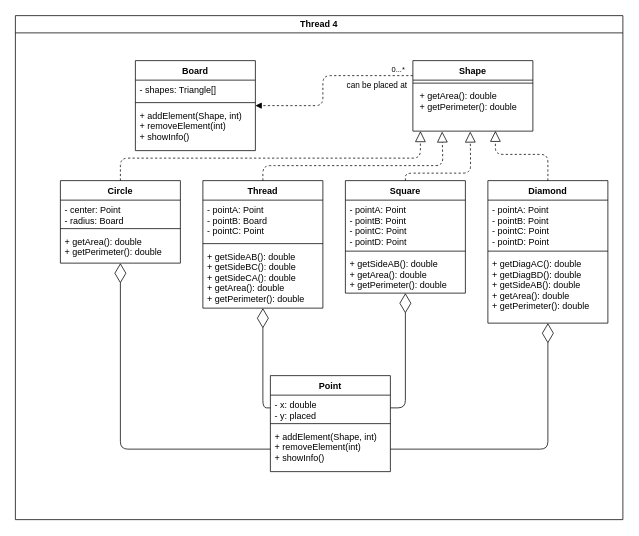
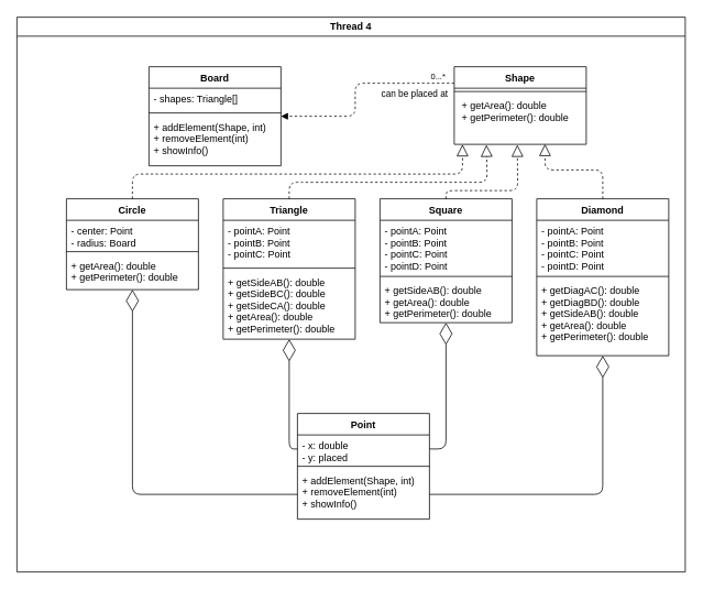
  <mxCell id="0" />
  <mxCell id="1" parent="0" />
  <mxCell id="2" value="Thread 4" style="swimlane;whiteSpace=wrap" parent="1" vertex="1"><mxGeometry x="20" y="20" width="810" height="672" as="geometry"><mxRectangle x="164.5" y="128" width="80" height="23" as="alternateBounds" /></mxGeometry></mxCell>
  <mxCell id="3" value="Board" style="swimlane;fontStyle=1;align=center;verticalAlign=top;childLayout=stackLayout;horizontal=1;startSize=26;horizontalStack=0;resizeParent=1;resizeParentMax=0;resizeLast=0;collapsible=1;marginBottom=0;" parent="2" vertex="1"><mxGeometry x="160" y="60" width="160" height="120" as="geometry" /></mxCell>
  <mxCell id="4" value="- shapes: Triangle[]" style="text;strokeColor=none;fillColor=none;align=left;verticalAlign=top;spacingLeft=4;spacingRight=4;overflow=hidden;rotatable=0;points=[[0,0.5],[1,0.5]];portConstraint=eastwest;" parent="3" vertex="1"><mxGeometry y="26" width="160" height="26" as="geometry" /></mxCell>
  <mxCell id="5" value="" style="line;strokeWidth=1;fillColor=none;align=left;verticalAlign=middle;spacingTop=-1;spacingLeft=3;spacingRight=3;rotatable=0;labelPosition=right;points=[];portConstraint=eastwest;" parent="3" vertex="1"><mxGeometry y="52" width="160" height="8" as="geometry" /></mxCell>
  <mxCell id="6" value="+ addElement(Shape, int)&#10;+ removeElement(int)&#10;+ showInfo()&#10;" style="text;strokeColor=none;fillColor=none;align=left;verticalAlign=top;spacingLeft=4;spacingRight=4;overflow=hidden;rotatable=0;points=[[0,0.5],[1,0.5]];portConstraint=eastwest;" parent="3" vertex="1"><mxGeometry y="60" width="160" height="60" as="geometry" /></mxCell>
  <mxCell id="7" value="Shape" style="swimlane;fontStyle=1;align=center;verticalAlign=top;childLayout=stackLayout;horizontal=1;startSize=26;horizontalStack=0;resizeParent=1;resizeParentMax=0;resizeLast=0;collapsible=1;marginBottom=0;" parent="2" vertex="1"><mxGeometry x="530" y="60" width="160" height="94" as="geometry" /></mxCell>
  <mxCell id="8" value="" style="line;strokeWidth=1;fillColor=none;align=left;verticalAlign=middle;spacingTop=-1;spacingLeft=3;spacingRight=3;rotatable=0;labelPosition=right;points=[];portConstraint=eastwest;" parent="7" vertex="1"><mxGeometry y="26" width="160" height="8" as="geometry" /></mxCell>
  <mxCell id="9" value=" + getArea(): double&#10; + getPerimeter(): double&#10; &#10;" style="text;strokeColor=none;fillColor=none;align=left;verticalAlign=top;spacingLeft=4;spacingRight=4;overflow=hidden;rotatable=0;points=[[0,0.5],[1,0.5]];portConstraint=eastwest;" parent="7" vertex="1"><mxGeometry y="34" width="160" height="60" as="geometry" /></mxCell>
  <mxCell id="10" value="Point" style="swimlane;fontStyle=1;align=center;verticalAlign=top;childLayout=stackLayout;horizontal=1;startSize=26;horizontalStack=0;resizeParent=1;resizeParentMax=0;resizeLast=0;collapsible=1;marginBottom=0;" parent="2" vertex="1"><mxGeometry x="340" y="480" width="160" height="128" as="geometry" /></mxCell>
  <mxCell id="11" value="- x: double&#10;- y: placed" style="text;strokeColor=none;fillColor=none;align=left;verticalAlign=top;spacingLeft=4;spacingRight=4;overflow=hidden;rotatable=0;points=[[0,0.5],[1,0.5]];portConstraint=eastwest;" parent="10" vertex="1"><mxGeometry y="26" width="160" height="34" as="geometry" /></mxCell>
  <mxCell id="12" value="" style="line;strokeWidth=1;fillColor=none;align=left;verticalAlign=middle;spacingTop=-1;spacingLeft=3;spacingRight=3;rotatable=0;labelPosition=right;points=[];portConstraint=eastwest;" parent="10" vertex="1"><mxGeometry y="60" width="160" height="8" as="geometry" /></mxCell>
  <mxCell id="13" value="+ addElement(Shape, int)&#10;+ removeElement(int)&#10;+ showInfo()&#10;" style="text;strokeColor=none;fillColor=none;align=left;verticalAlign=top;spacingLeft=4;spacingRight=4;overflow=hidden;rotatable=0;points=[[0,0.5],[1,0.5]];portConstraint=eastwest;" parent="10" vertex="1"><mxGeometry y="68" width="160" height="60" as="geometry" /></mxCell>
  <mxCell id="14" value="Circle" style="swimlane;fontStyle=1;align=center;verticalAlign=top;childLayout=stackLayout;horizontal=1;startSize=26;horizontalStack=0;resizeParent=1;resizeParentMax=0;resizeLast=0;collapsible=1;marginBottom=0;" parent="2" vertex="1"><mxGeometry x="60" y="220" width="160" height="110" as="geometry"><mxRectangle x="30" y="192" width="70" height="26" as="alternateBounds" /></mxGeometry></mxCell>
  <mxCell id="15" value="- center: Point&#10;- radius: Board" style="text;strokeColor=none;fillColor=none;align=left;verticalAlign=top;spacingLeft=4;spacingRight=4;overflow=hidden;rotatable=0;points=[[0,0.5],[1,0.5]];portConstraint=eastwest;" parent="14" vertex="1"><mxGeometry y="26" width="160" height="34" as="geometry" /></mxCell>
  <mxCell id="16" value="" style="line;strokeWidth=1;fillColor=none;align=left;verticalAlign=middle;spacingTop=-1;spacingLeft=3;spacingRight=3;rotatable=0;labelPosition=right;points=[];portConstraint=eastwest;" parent="14" vertex="1"><mxGeometry y="60" width="160" height="8" as="geometry" /></mxCell>
  <mxCell id="17" value="+ getArea(): double&#10;+ getPerimeter(): double&#10;&#10;" style="text;strokeColor=none;fillColor=none;align=left;verticalAlign=top;spacingLeft=4;spacingRight=4;overflow=hidden;rotatable=0;points=[[0,0.5],[1,0.5]];portConstraint=eastwest;" parent="14" vertex="1"><mxGeometry y="68" width="160" height="42" as="geometry" /></mxCell>
- <mxCell id="18" value="Thread" style="swimlane;fontStyle=1;align=center;verticalAlign=top;childLayout=stackLayout;horizontal=1;startSize=26;horizontalStack=0;resizeParent=1;resizeParentMax=0;resizeLast=0;collapsible=1;marginBottom=0;" parent="2" vertex="1"><mxGeometry x="250" y="220" width="160" height="170" as="geometry"><mxRectangle x="30" y="192" width="70" height="26" as="alternateBounds" /></mxGeometry></mxCell>
- <mxCell id="19" value="- pointA: Point&#10;- pointB: Board&#10;- pointC: Point" style="text;strokeColor=none;fillColor=none;align=left;verticalAlign=top;spacingLeft=4;spacingRight=4;overflow=hidden;rotatable=0;points=[[0,0.5],[1,0.5]];portConstraint=eastwest;" parent="18" vertex="1"><mxGeometry y="26" width="160" height="54" as="geometry" /></mxCell>
+ <mxCell id="18" value="Triangle" style="swimlane;fontStyle=1;align=center;verticalAlign=top;childLayout=stackLayout;horizontal=1;startSize=26;horizontalStack=0;resizeParent=1;resizeParentMax=0;resizeLast=0;collapsible=1;marginBottom=0;" parent="2" vertex="1"><mxGeometry x="250" y="220" width="160" height="170" as="geometry"><mxRectangle x="30" y="192" width="70" height="26" as="alternateBounds" /></mxGeometry></mxCell>
+ <mxCell id="19" value="- pointA: Point&#10;- pointB: Point&#10;- pointC: Point" style="text;strokeColor=none;fillColor=none;align=left;verticalAlign=top;spacingLeft=4;spacingRight=4;overflow=hidden;rotatable=0;points=[[0,0.5],[1,0.5]];portConstraint=eastwest;" parent="18" vertex="1"><mxGeometry y="26" width="160" height="54" as="geometry" /></mxCell>
  <mxCell id="20" value="" style="line;strokeWidth=1;fillColor=none;align=left;verticalAlign=middle;spacingTop=-1;spacingLeft=3;spacingRight=3;rotatable=0;labelPosition=right;points=[];portConstraint=eastwest;" parent="18" vertex="1"><mxGeometry y="80" width="160" height="8" as="geometry" /></mxCell>
  <mxCell id="21" value="+ getSideAB(): double&#10;+ getSideBC(): double&#10;+ getSideCA(): double&#10;+ getArea(): double&#10;+ getPerimeter(): double&#10;&#10;" style="text;strokeColor=none;fillColor=none;align=left;verticalAlign=top;spacingLeft=4;spacingRight=4;overflow=hidden;rotatable=0;points=[[0,0.5],[1,0.5]];portConstraint=eastwest;" parent="18" vertex="1"><mxGeometry y="88" width="160" height="82" as="geometry" /></mxCell>
  <mxCell id="22" value="Square" style="swimlane;fontStyle=1;align=center;verticalAlign=top;childLayout=stackLayout;horizontal=1;startSize=26;horizontalStack=0;resizeParent=1;resizeParentMax=0;resizeLast=0;collapsible=1;marginBottom=0;" parent="2" vertex="1"><mxGeometry x="440" y="220" width="160" height="150" as="geometry"><mxRectangle x="30" y="192" width="70" height="26" as="alternateBounds" /></mxGeometry></mxCell>
  <mxCell id="23" value="- pointA: Point&#10;- pointB: Point&#10;- pointC: Point&#10;- pointD: Point" style="text;strokeColor=none;fillColor=none;align=left;verticalAlign=top;spacingLeft=4;spacingRight=4;overflow=hidden;rotatable=0;points=[[0,0.5],[1,0.5]];portConstraint=eastwest;" parent="22" vertex="1"><mxGeometry y="26" width="160" height="64" as="geometry" /></mxCell>
  <mxCell id="24" value="" style="line;strokeWidth=1;fillColor=none;align=left;verticalAlign=middle;spacingTop=-1;spacingLeft=3;spacingRight=3;rotatable=0;labelPosition=right;points=[];portConstraint=eastwest;" parent="22" vertex="1"><mxGeometry y="90" width="160" height="8" as="geometry" /></mxCell>
  <mxCell id="25" value="+ getSideAB(): double&#10;+ getArea(): double&#10;+ getPerimeter(): double&#10;&#10;" style="text;strokeColor=none;fillColor=none;align=left;verticalAlign=top;spacingLeft=4;spacingRight=4;overflow=hidden;rotatable=0;points=[[0,0.5],[1,0.5]];portConstraint=eastwest;" parent="22" vertex="1"><mxGeometry y="98" width="160" height="52" as="geometry" /></mxCell>
  <mxCell id="26" value="Diamond" style="swimlane;fontStyle=1;align=center;verticalAlign=top;childLayout=stackLayout;horizontal=1;startSize=26;horizontalStack=0;resizeParent=1;resizeParentMax=0;resizeLast=0;collapsible=1;marginBottom=0;" parent="2" vertex="1"><mxGeometry x="630" y="220" width="160" height="190" as="geometry"><mxRectangle x="30" y="192" width="70" height="26" as="alternateBounds" /></mxGeometry></mxCell>
  <mxCell id="27" value="- pointA: Point&#10;- pointB: Point&#10;- pointC: Point&#10;- pointD: Point" style="text;strokeColor=none;fillColor=none;align=left;verticalAlign=top;spacingLeft=4;spacingRight=4;overflow=hidden;rotatable=0;points=[[0,0.5],[1,0.5]];portConstraint=eastwest;" parent="26" vertex="1"><mxGeometry y="26" width="160" height="64" as="geometry" /></mxCell>
  <mxCell id="28" value="" style="line;strokeWidth=1;fillColor=none;align=left;verticalAlign=middle;spacingTop=-1;spacingLeft=3;spacingRight=3;rotatable=0;labelPosition=right;points=[];portConstraint=eastwest;" parent="26" vertex="1"><mxGeometry y="90" width="160" height="8" as="geometry" /></mxCell>
  <mxCell id="29" value="+ getDiagAC(): double&#10;+ getDiagBD(): double&#10;+ getSideAB(): double&#10;+ getArea(): double&#10;+ getPerimeter(): double&#10;&#10;" style="text;strokeColor=none;fillColor=none;align=left;verticalAlign=top;spacingLeft=4;spacingRight=4;overflow=hidden;rotatable=0;points=[[0,0.5],[1,0.5]];portConstraint=eastwest;" parent="26" vertex="1"><mxGeometry y="98" width="160" height="92" as="geometry" /></mxCell>
  <mxCell id="30" value="can be placed at" style="endArrow=block;endFill=1;html=1;edgeStyle=orthogonalEdgeStyle;align=left;verticalAlign=top;dashed=1;" edge="1" parent="2" source="7" target="3"><mxGeometry x="-0.28" relative="1" as="geometry"><mxPoint x="320" y="80" as="sourcePoint" /><mxPoint x="410" y="30" as="targetPoint" /><Array as="points"><mxPoint x="410" y="80" /><mxPoint x="410" y="120" /></Array><mxPoint as="offset" /></mxGeometry></mxCell>
  <mxCell id="31" value="0...*" style="resizable=0;html=1;align=left;verticalAlign=bottom;labelBackgroundColor=#ffffff;fontSize=10;" connectable="0" vertex="1" parent="30"><mxGeometry x="-1" relative="1" as="geometry"><mxPoint x="-30" as="offset" /></mxGeometry></mxCell>
  <mxCell id="32" value="" style="endArrow=block;dashed=1;endFill=0;endSize=12;html=1;entryX=0.063;entryY=1;entryDx=0;entryDy=0;entryPerimeter=0;" edge="1" parent="2" source="14" target="9"><mxGeometry width="160" relative="1" as="geometry"><mxPoint x="140" y="200" as="sourcePoint" /><mxPoint x="540" y="200" as="targetPoint" /><Array as="points"><mxPoint x="140" y="190" /><mxPoint x="340" y="190" /><mxPoint x="540" y="190" /></Array></mxGeometry></mxCell>
  <mxCell id="33" value="" style="endArrow=block;dashed=1;endFill=0;endSize=12;html=1;entryX=0.244;entryY=1.01;entryDx=0;entryDy=0;entryPerimeter=0;exitX=0.5;exitY=0;exitDx=0;exitDy=0;" edge="1" parent="2" source="18" target="9"><mxGeometry width="160" relative="1" as="geometry"><mxPoint x="150" y="230" as="sourcePoint" /><mxPoint x="550.08" y="164" as="targetPoint" /><Array as="points"><mxPoint x="330" y="200" /><mxPoint x="350" y="200" /><mxPoint x="570" y="200" /></Array></mxGeometry></mxCell>
  <mxCell id="34" value="" style="endArrow=block;dashed=1;endFill=0;endSize=12;html=1;exitX=0.5;exitY=0;exitDx=0;exitDy=0;entryX=0.478;entryY=1.01;entryDx=0;entryDy=0;entryPerimeter=0;" edge="1" parent="2" source="22" target="9"><mxGeometry width="160" relative="1" as="geometry"><mxPoint x="340" y="230" as="sourcePoint" /><mxPoint x="600" y="150" as="targetPoint" /><Array as="points"><mxPoint x="520" y="210" /><mxPoint x="607" y="210" /></Array></mxGeometry></mxCell>
  <mxCell id="35" value="" style="endArrow=block;dashed=1;endFill=0;endSize=12;html=1;entryX=0.688;entryY=0.994;entryDx=0;entryDy=0;entryPerimeter=0;" edge="1" parent="2" source="26" target="9"><mxGeometry width="160" relative="1" as="geometry"><mxPoint x="690" y="195.4" as="sourcePoint" /><mxPoint x="776.48" y="130.0" as="targetPoint" /><Array as="points"><mxPoint x="710" y="185" /><mxPoint x="640" y="185" /></Array></mxGeometry></mxCell>
  <mxCell id="36" value="" style="endArrow=diamondThin;endFill=0;endSize=24;html=1;exitX=0;exitY=0.5;exitDx=0;exitDy=0;" edge="1" parent="2" source="13" target="17"><mxGeometry width="160" relative="1" as="geometry"><mxPoint y="690" as="sourcePoint" /><mxPoint x="160" y="690" as="targetPoint" /><Array as="points"><mxPoint x="140" y="578" /></Array></mxGeometry></mxCell>
  <mxCell id="37" value="" style="endArrow=diamondThin;endFill=0;endSize=24;html=1;" edge="1" parent="2" source="11" target="21"><mxGeometry width="160" relative="1" as="geometry"><mxPoint x="330" y="530" as="sourcePoint" /><mxPoint x="300" y="608" as="targetPoint" /><Array as="points"><mxPoint x="330" y="523" /></Array></mxGeometry></mxCell>
  <mxCell id="38" value="" style="endArrow=diamondThin;endFill=0;endSize=24;html=1;exitX=1;exitY=0.5;exitDx=0;exitDy=0;" edge="1" parent="2" source="11" target="25"><mxGeometry width="160" relative="1" as="geometry"><mxPoint x="560" y="523" as="sourcePoint" /><mxPoint x="540" y="390" as="targetPoint" /><Array as="points"><mxPoint x="520" y="523" /></Array></mxGeometry></mxCell>
  <mxCell id="39" value="" style="endArrow=diamondThin;endFill=0;endSize=24;html=1;exitX=1;exitY=0.5;exitDx=0;exitDy=0;" edge="1" parent="2" source="13" target="29"><mxGeometry width="160" relative="1" as="geometry"><mxPoint x="520" y="533" as="sourcePoint" /><mxPoint x="530" y="380" as="targetPoint" /><Array as="points"><mxPoint x="710" y="578" /></Array></mxGeometry></mxCell>
